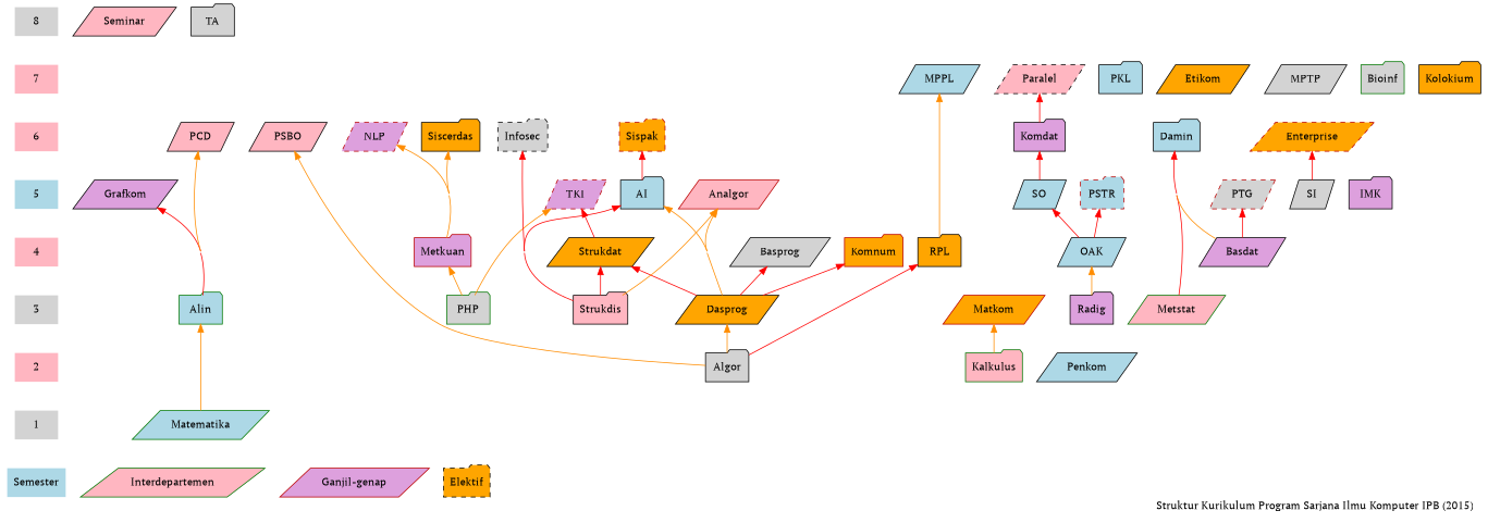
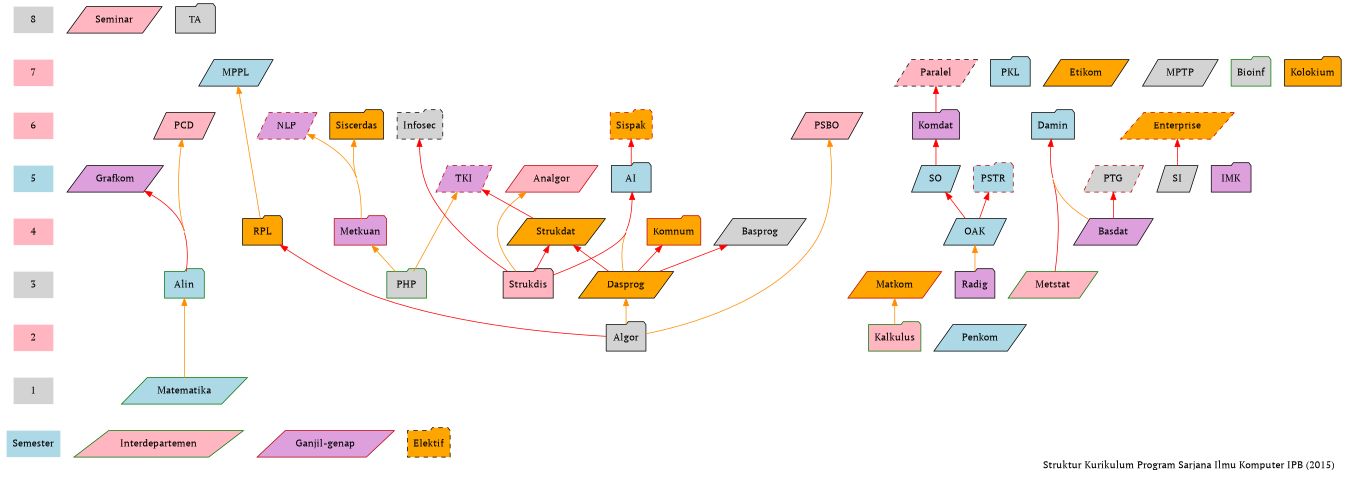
  digraph {
    concentrate=true
    fontname="PT Serif"
    label="Struktur Kurikulum Program Sarjana Ilmu Komputer IPB (2015)"
    labeljust=r
    node [fillcolor=lightpink fontname="PT Serif" shape=parallelogram style=filled]
    edge [dir=back fontname="PT Serif" color=red]
    1 [fillcolor=lightgrey shape=plaintext]
    Matematika [color="#007700" fillcolor=lightblue]
    2 [shape=plaintext]
    Algor [fillcolor=lightgrey shape=folder]
    Kalkulus [color="#007700" shape=folder]
    Penkom [fillcolor=lightblue]
    3 [fillcolor=lightgrey shape=plaintext]
    Dasprog [fillcolor=orange]
    Alin [color="#007700" fillcolor=lightblue shape=folder]
    Strukdis [shape=folder]
    Radig [fillcolor=plum shape=folder]
    Metstat [color="#007700"]
    PHP [color="#007700" fillcolor=lightgrey shape=folder]
    Matkom [color="#bb0000" fillcolor=orange]
    4 [shape=plaintext]
    Basprog [fillcolor=lightgrey]
    Strukdat [fillcolor=orange]
    RPL [fillcolor=orange shape=folder]
    OAK [fillcolor=lightblue]
    Basdat [fillcolor=plum]
    Metkuan [color="#bb0000" fillcolor=plum shape=folder]
    Komnum [color="#bb0000" fillcolor=orange shape=folder]
    5 [fillcolor=lightblue shape=plaintext]
    AI [fillcolor=lightblue shape=folder]
    Grafkom [fillcolor=plum]
    SO [fillcolor=lightblue]
    SI [fillcolor=lightgrey]
    IMK [fillcolor=plum shape=folder]
    Analgor [color="#bb0000"]
    6 [shape=plaintext]
    PCD
    PSBO
    Komdat [fillcolor=plum shape=folder]
    Damin [fillcolor=lightblue shape=folder]
    Siscerdas [fillcolor=orange shape=folder]
    7 [shape=plaintext]
    PKL [fillcolor=lightblue shape=folder]
    Etikom [fillcolor=orange]
    MPTP [fillcolor=lightgrey]
    MPPL [fillcolor=lightblue]
    Bioinf [color="#007700" fillcolor=lightgrey shape=folder]
    Kolokium [fillcolor=orange shape=folder]
    8 [fillcolor=lightgrey shape=plaintext]
    Seminar
    TA [fillcolor=lightgrey shape=folder]
    PSTR [color="#bb0000" fillcolor=lightblue shape=folder style="dashed,filled"]
    PTG [color="#bb0000" fillcolor=lightgrey style="dashed,filled"]
    TKI [color="#bb0000" fillcolor=plum style="dashed,filled"]
    Infosec [fillcolor=lightgrey shape=folder style="dashed,filled"]
    Sispak [color="#bb0000" fillcolor=orange shape=folder style="dashed,filled"]
    Enterprise [color="#bb0000" fillcolor=orange style="dashed,filled"]
    NLP [color="#bb0000" fillcolor=plum style="dashed,filled"]
    Paralel [style="dashed,filled"]
    Semester [fillcolor=lightblue shape=plaintext]
    n55 [color="#007700" label=Interdepartemen]
    n56 [color="#bb0000" fillcolor=plum label="Ganjil-genap"]
    n57 [fillcolor=orange label=Elektif shape=folder style="dashed,filled"]
    subgraph sub_1 {
      rank=same
      1
      Matematika
    }
    subgraph sub_2 {
      rank=same
      2
      Algor
      Kalkulus
      Penkom
    }
    subgraph sub_3 {
      rank=same
      3
      Dasprog
      Alin
      Strukdis
      Radig
      Metstat
      PHP
      Matkom
    }
    subgraph sub_4 {
      rank=same
      4
      Basprog
      Strukdat
      RPL
      OAK
      Basdat
      Metkuan
      Komnum
    }
    subgraph sub_5 {
      rank=same
      5
      AI
      Grafkom
      SO
      SI
      IMK
      Analgor
    }
    subgraph sub_6 {
      rank=same
      6
      PCD
      PSBO
      Komdat
      Damin
      Siscerdas
    }
    subgraph sub_7 {
      rank=same
      7
      PKL
      Etikom
      MPTP
      MPPL
      Bioinf
      Kolokium
    }
    subgraph sub_8 {
      rank=same
      8
      Seminar
      TA
    }
    subgraph sub_9 {
      Dasprog
      Strukdis
    }
    subgraph sub_10 {
      Metstat
      Basdat
    }
    subgraph sub_11 {
      Dasprog
      Strukdis
    }
    subgraph sub_12 {
      Dasprog
      Strukdis
    }
    subgraph sub_13 {
      rank=same
      5
      PSTR
      PTG
      TKI
    }
    subgraph sub_14 {
      rank=same
      6
      Infosec
      Sispak
      Enterprise
      NLP
    }
    subgraph sub_15 {
      rank=same
      7
      Paralel
    }
    subgraph sub_16 {
      PHP
      Strukdat
    }
    subgraph sub_17 {
      rank=sink
      Semester
      n55
      n56
      n57
    }
    subgraph sub_18 {
      1
      2
      3
      4
      5
      6
      7
      8
      Semester
    }
    1 -> Semester [style=invis color=""]
    2 -> 1 [style=invis color=""]
    3 -> 2 [style=invis color=""]
    Dasprog -> Algor [color=darkorange]
    Alin -> Matematika [color=darkorange]
    Matkom -> Kalkulus [color=darkorange]
    4 -> 3 [style=invis color=""]
    Basprog -> Dasprog
    Strukdat -> Dasprog
    Strukdat -> Strukdis
    RPL -> Algor
    OAK -> Radig [color=darkorange]
    Metkuan -> PHP [color=darkorange]
    Komnum -> Dasprog
    5 -> 4 [style=invis color=""]
    AI -> Dasprog [color=darkorange]
    AI -> Strukdis
    Grafkom -> Alin
    SO -> OAK
-   Analgor -> Dasprog [color=darkorange]
    Analgor -> Strukdis [color=darkorange]
    6 -> 5 [style=invis color=""]
    PCD -> Alin [color=darkorange]
    PSBO -> Algor [color=darkorange]
    Komdat -> SO
    Damin -> Metstat
    Damin -> Basdat [color=darkorange]
    Siscerdas -> Metkuan [color=darkorange]
    7 -> 6 [style=invis color=""]
    MPPL -> RPL [color=darkorange]
    8 -> 7 [style=invis color=""]
    PSTR -> OAK
    PTG -> Basdat
    TKI -> PHP [color=darkorange]
    TKI -> Strukdat
    Infosec -> Strukdis
    Sispak -> AI
    Enterprise -> SI
    NLP -> Metkuan [color=darkorange]
    Paralel -> Komdat
  }
